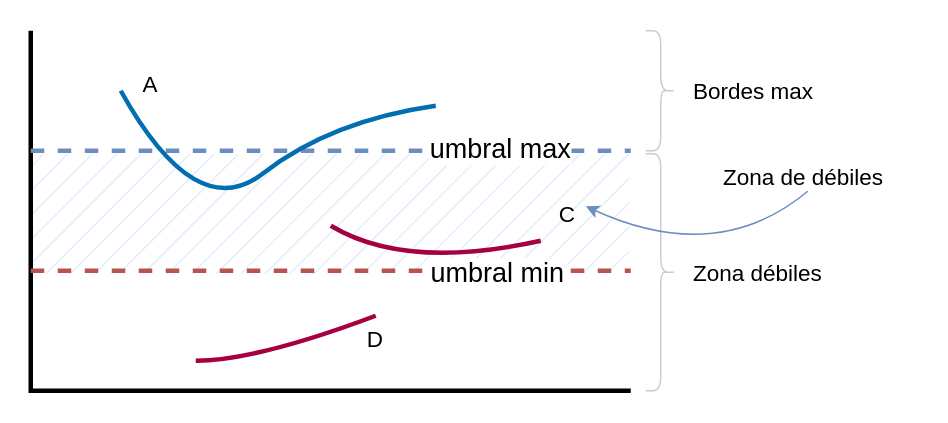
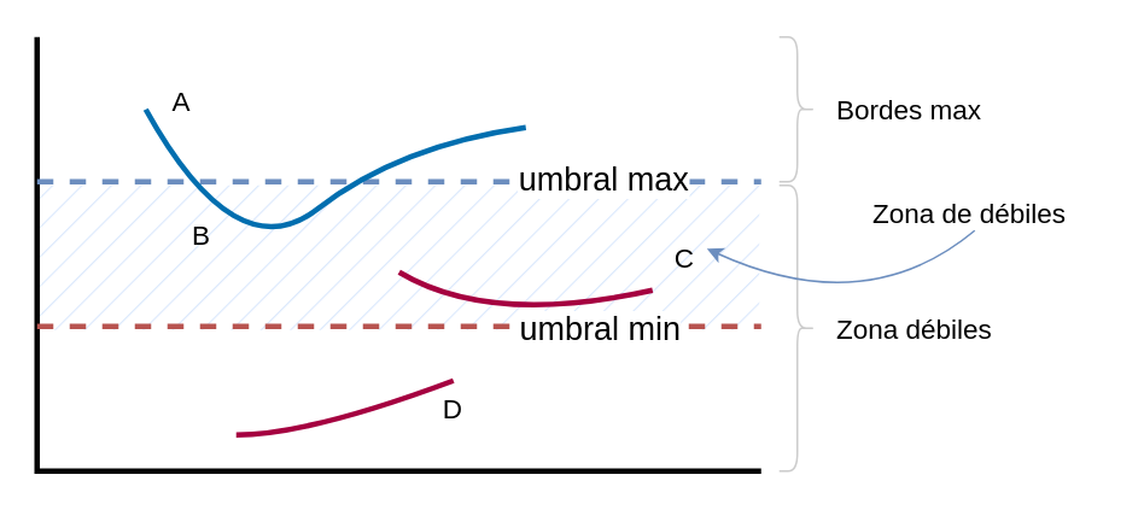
  <mxCell id="0" />
  <mxCell id="1" parent="0" />
  <mxCell id="2" value="" style="rounded=0;whiteSpace=wrap;html=1;fillColor=#dae8fc;strokeColor=none;fillStyle=hatch;" vertex="1" parent="1"><mxGeometry x="20" y="102" width="399" height="80" as="geometry" /></mxCell>
  <mxCell id="3" value="" style="endArrow=none;html=1;rounded=0;strokeWidth=3;" edge="1" parent="1"><mxGeometry width="50" height="50" relative="1" as="geometry"><mxPoint x="420" y="260" as="sourcePoint" /><mxPoint x="20" y="20" as="targetPoint" /><Array as="points"><mxPoint x="20" y="260" /></Array></mxGeometry></mxCell>
  <mxCell id="4" value="" style="endArrow=none;dashed=1;html=1;rounded=0;fillColor=#dae8fc;strokeColor=#6c8ebf;strokeWidth=3;" edge="1" parent="1"><mxGeometry width="50" height="50" relative="1" as="geometry"><mxPoint x="20" y="100" as="sourcePoint" /><mxPoint x="420" y="100" as="targetPoint" /></mxGeometry></mxCell>
  <mxCell id="5" value="&lt;font style=&quot;font-size: 18px;&quot;&gt;umbral max&lt;/font&gt;" style="edgeLabel;html=1;align=center;verticalAlign=middle;resizable=0;points=[];" vertex="1" connectable="0" parent="4"><mxGeometry x="0.52" y="2" relative="1" as="geometry"><mxPoint x="8" as="offset" /></mxGeometry></mxCell>
  <mxCell id="6" value="" style="endArrow=none;dashed=1;html=1;rounded=0;fillColor=#f8cecc;strokeColor=#b85450;strokeWidth=3;" edge="1" parent="1"><mxGeometry width="50" height="50" relative="1" as="geometry"><mxPoint x="20" y="180" as="sourcePoint" /><mxPoint x="420" y="180" as="targetPoint" /></mxGeometry></mxCell>
  <mxCell id="7" value="&lt;font style=&quot;font-size: 18px;&quot;&gt;umbral min&lt;/font&gt;" style="edgeLabel;html=1;align=center;verticalAlign=middle;resizable=0;points=[];" vertex="1" connectable="0" parent="6"><mxGeometry x="0.555" relative="1" as="geometry"><mxPoint x="-1" y="1" as="offset" /></mxGeometry></mxCell>
  <mxCell id="8" value="" style="curved=1;endArrow=none;html=1;rounded=0;endFill=0;strokeWidth=3;fillColor=#1ba1e2;strokeColor=#006EAF;" edge="1" parent="1"><mxGeometry width="50" height="50" relative="1" as="geometry"><mxPoint x="80" y="60" as="sourcePoint" /><mxPoint x="290" y="70" as="targetPoint" /><Array as="points"><mxPoint x="130" y="150" /><mxPoint x="220" y="80" /></Array></mxGeometry></mxCell>
  <mxCell id="9" value="" style="curved=1;endArrow=none;html=1;rounded=0;endFill=0;strokeWidth=3;fillColor=#d80073;strokeColor=#A50040;" edge="1" parent="1"><mxGeometry width="50" height="50" relative="1" as="geometry"><mxPoint x="130" y="240" as="sourcePoint" /><mxPoint x="250" y="210" as="targetPoint" /><Array as="points"><mxPoint x="170" y="240" /></Array></mxGeometry></mxCell>
  <mxCell id="10" value="&lt;font style=&quot;font-size: 15px;&quot;&gt;A&lt;/font&gt;" style="text;html=1;align=center;verticalAlign=middle;whiteSpace=wrap;rounded=0;" vertex="1" parent="1"><mxGeometry x="70" y="40" width="60" height="30" as="geometry" /></mxCell>
+ <mxCell id="11" value="&lt;font style=&quot;font-size: 15px;&quot;&gt;B&lt;/font&gt;" style="text;html=1;align=center;verticalAlign=middle;whiteSpace=wrap;rounded=0;" vertex="1" parent="1"><mxGeometry x="81" y="114" width="60" height="30" as="geometry" /></mxCell>
  <mxCell id="12" value="&lt;font style=&quot;font-size: 15px;&quot;&gt;C&lt;/font&gt;" style="text;html=1;align=center;verticalAlign=middle;whiteSpace=wrap;rounded=0;" vertex="1" parent="1"><mxGeometry x="348" y="127" width="60" height="30" as="geometry" /></mxCell>
  <mxCell id="13" value="&lt;font style=&quot;font-size: 15px;&quot;&gt;Bordes max&lt;/font&gt;" style="text;html=1;align=left;verticalAlign=middle;whiteSpace=wrap;rounded=0;" vertex="1" parent="1"><mxGeometry x="460" y="45" width="100" height="30" as="geometry" /></mxCell>
  <mxCell id="14" value="" style="shape=curlyBracket;whiteSpace=wrap;html=1;rounded=1;flipH=1;labelPosition=right;verticalLabelPosition=middle;align=left;verticalAlign=middle;fillColor=#f5f5f5;fontColor=#333333;strokeColor=#CCCCCC;" vertex="1" parent="1"><mxGeometry x="430" y="20" width="20" height="80" as="geometry" /></mxCell>
  <mxCell id="15" value="" style="shape=curlyBracket;whiteSpace=wrap;html=1;rounded=1;flipH=1;labelPosition=right;verticalLabelPosition=middle;align=left;verticalAlign=middle;fillColor=#f5f5f5;fontColor=#333333;strokeColor=#CCCCCC;" vertex="1" parent="1"><mxGeometry x="430" y="102" width="20" height="158" as="geometry" /></mxCell>
  <mxCell id="16" value="&lt;font style=&quot;font-size: 15px;&quot;&gt;Zona débiles&lt;/font&gt;" style="text;html=1;align=left;verticalAlign=middle;whiteSpace=wrap;rounded=0;" vertex="1" parent="1"><mxGeometry x="460" y="166" width="120" height="30" as="geometry" /></mxCell>
  <mxCell id="17" value="&lt;font style=&quot;font-size: 15px;&quot;&gt;Zona de débiles&lt;/font&gt;" style="text;html=1;align=left;verticalAlign=middle;whiteSpace=wrap;rounded=0;" vertex="1" parent="1"><mxGeometry x="480" y="102" width="130" height="30" as="geometry" /></mxCell>
  <mxCell id="18" value="" style="endArrow=classic;html=1;rounded=0;curved=1;fillColor=#dae8fc;strokeColor=#6c8ebf;" edge="1" parent="1"><mxGeometry width="50" height="50" relative="1" as="geometry"><mxPoint x="538" y="127" as="sourcePoint" /><mxPoint x="390" y="137" as="targetPoint" /><Array as="points"><mxPoint x="478" y="177" /></Array></mxGeometry></mxCell>
  <mxCell id="19" value="" style="curved=1;endArrow=none;html=1;rounded=0;endFill=0;strokeWidth=3;fillColor=#d80073;strokeColor=#A50040;" edge="1" parent="1"><mxGeometry width="50" height="50" relative="1" as="geometry"><mxPoint x="220" y="150" as="sourcePoint" /><mxPoint x="360" y="160" as="targetPoint" /><Array as="points"><mxPoint x="270" y="180" /></Array></mxGeometry></mxCell>
  <mxCell id="20" value="&lt;font style=&quot;font-size: 15px;&quot;&gt;D&lt;/font&gt;" style="text;html=1;align=center;verticalAlign=middle;whiteSpace=wrap;rounded=0;" vertex="1" parent="1"><mxGeometry x="220" y="210" width="60" height="30" as="geometry" /></mxCell>
